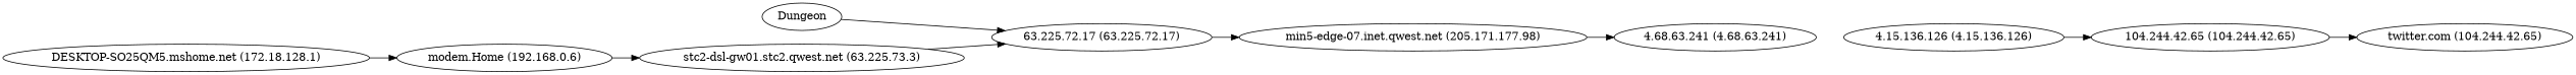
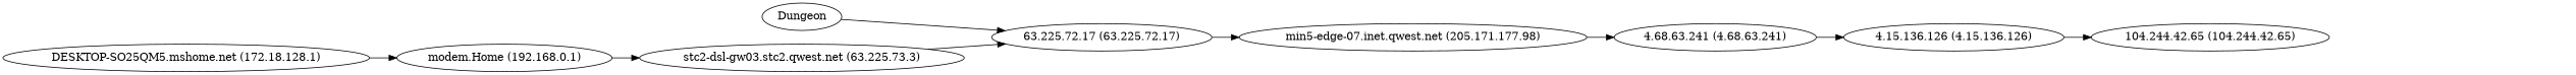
  digraph {
    rankdir=LR
    Dungeon
    "63.225.72.17 (63.225.72.17)"
    "DESKTOP-SO25QM5.mshome.net (172.18.128.1)"
-   "modem.Home (192.168.0.1)" [label="modem.Home (192.168.0.6)"]
-   "stc2-dsl-gw03.stc2.qwest.net (63.225.73.3)" [label="stc2-dsl-gw01.stc2.qwest.net (63.225.73.3)"]
+   "modem.Home (192.168.0.1)"
+   "stc2-dsl-gw03.stc2.qwest.net (63.225.73.3)"
    "min5-edge-07.inet.qwest.net (205.171.177.98)"
    "4.68.63.241 (4.68.63.241)"
    "4.15.136.126 (4.15.136.126)"
    "104.244.42.65 (104.244.42.65)"
-   "twitter.com (104.244.42.65)"
    Dungeon -> "63.225.72.17 (63.225.72.17)"
    "63.225.72.17 (63.225.72.17)" -> "min5-edge-07.inet.qwest.net (205.171.177.98)"
    "DESKTOP-SO25QM5.mshome.net (172.18.128.1)" -> "modem.Home (192.168.0.1)"
    "modem.Home (192.168.0.1)" -> "stc2-dsl-gw03.stc2.qwest.net (63.225.73.3)"
    "stc2-dsl-gw03.stc2.qwest.net (63.225.73.3)" -> "63.225.72.17 (63.225.72.17)"
    "min5-edge-07.inet.qwest.net (205.171.177.98)" -> "4.68.63.241 (4.68.63.241)"
+   "4.68.63.241 (4.68.63.241)" -> "4.15.136.126 (4.15.136.126)"
    "4.15.136.126 (4.15.136.126)" -> "104.244.42.65 (104.244.42.65)"
-   "104.244.42.65 (104.244.42.65)" -> "twitter.com (104.244.42.65)"
  }
